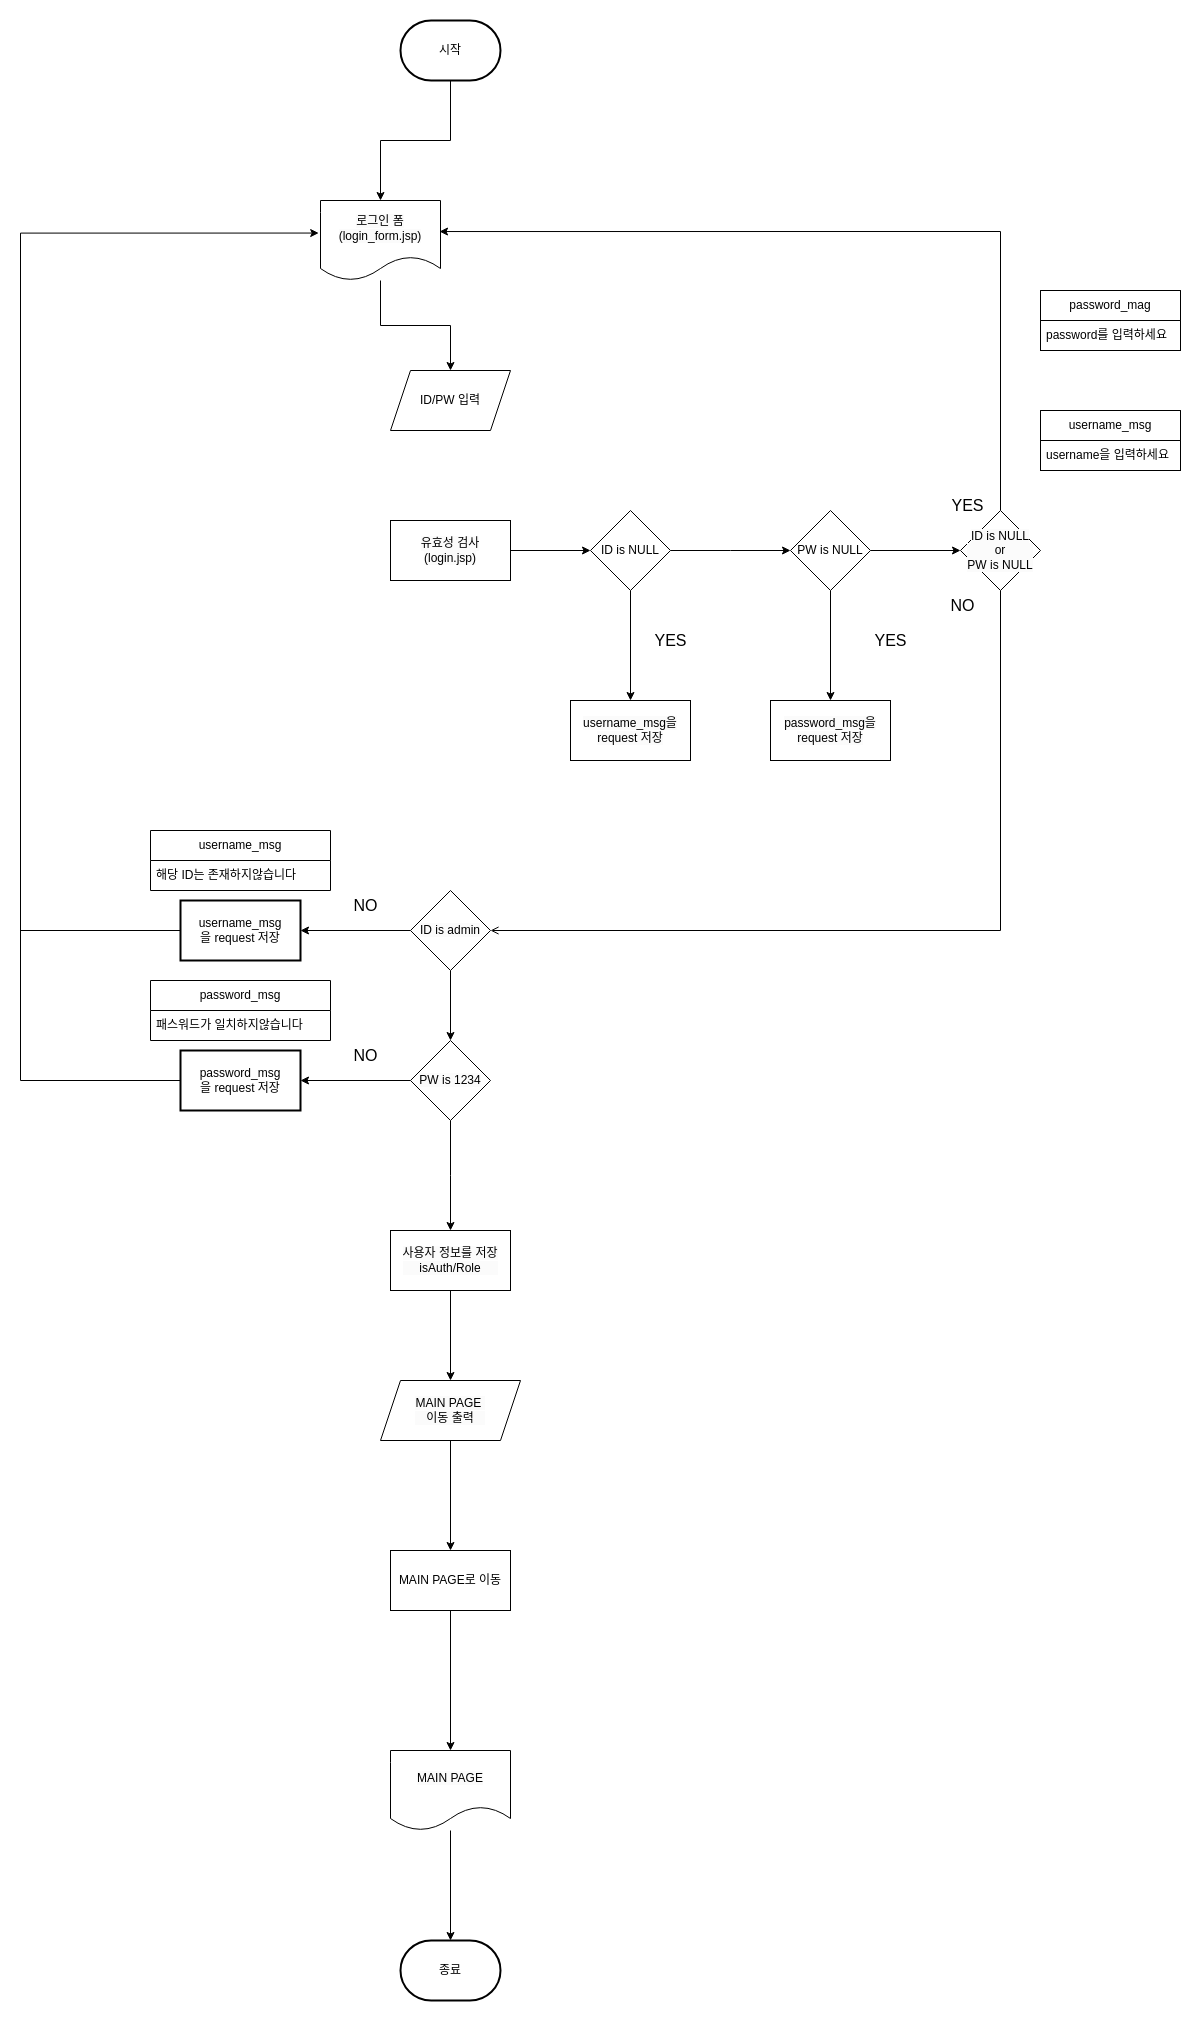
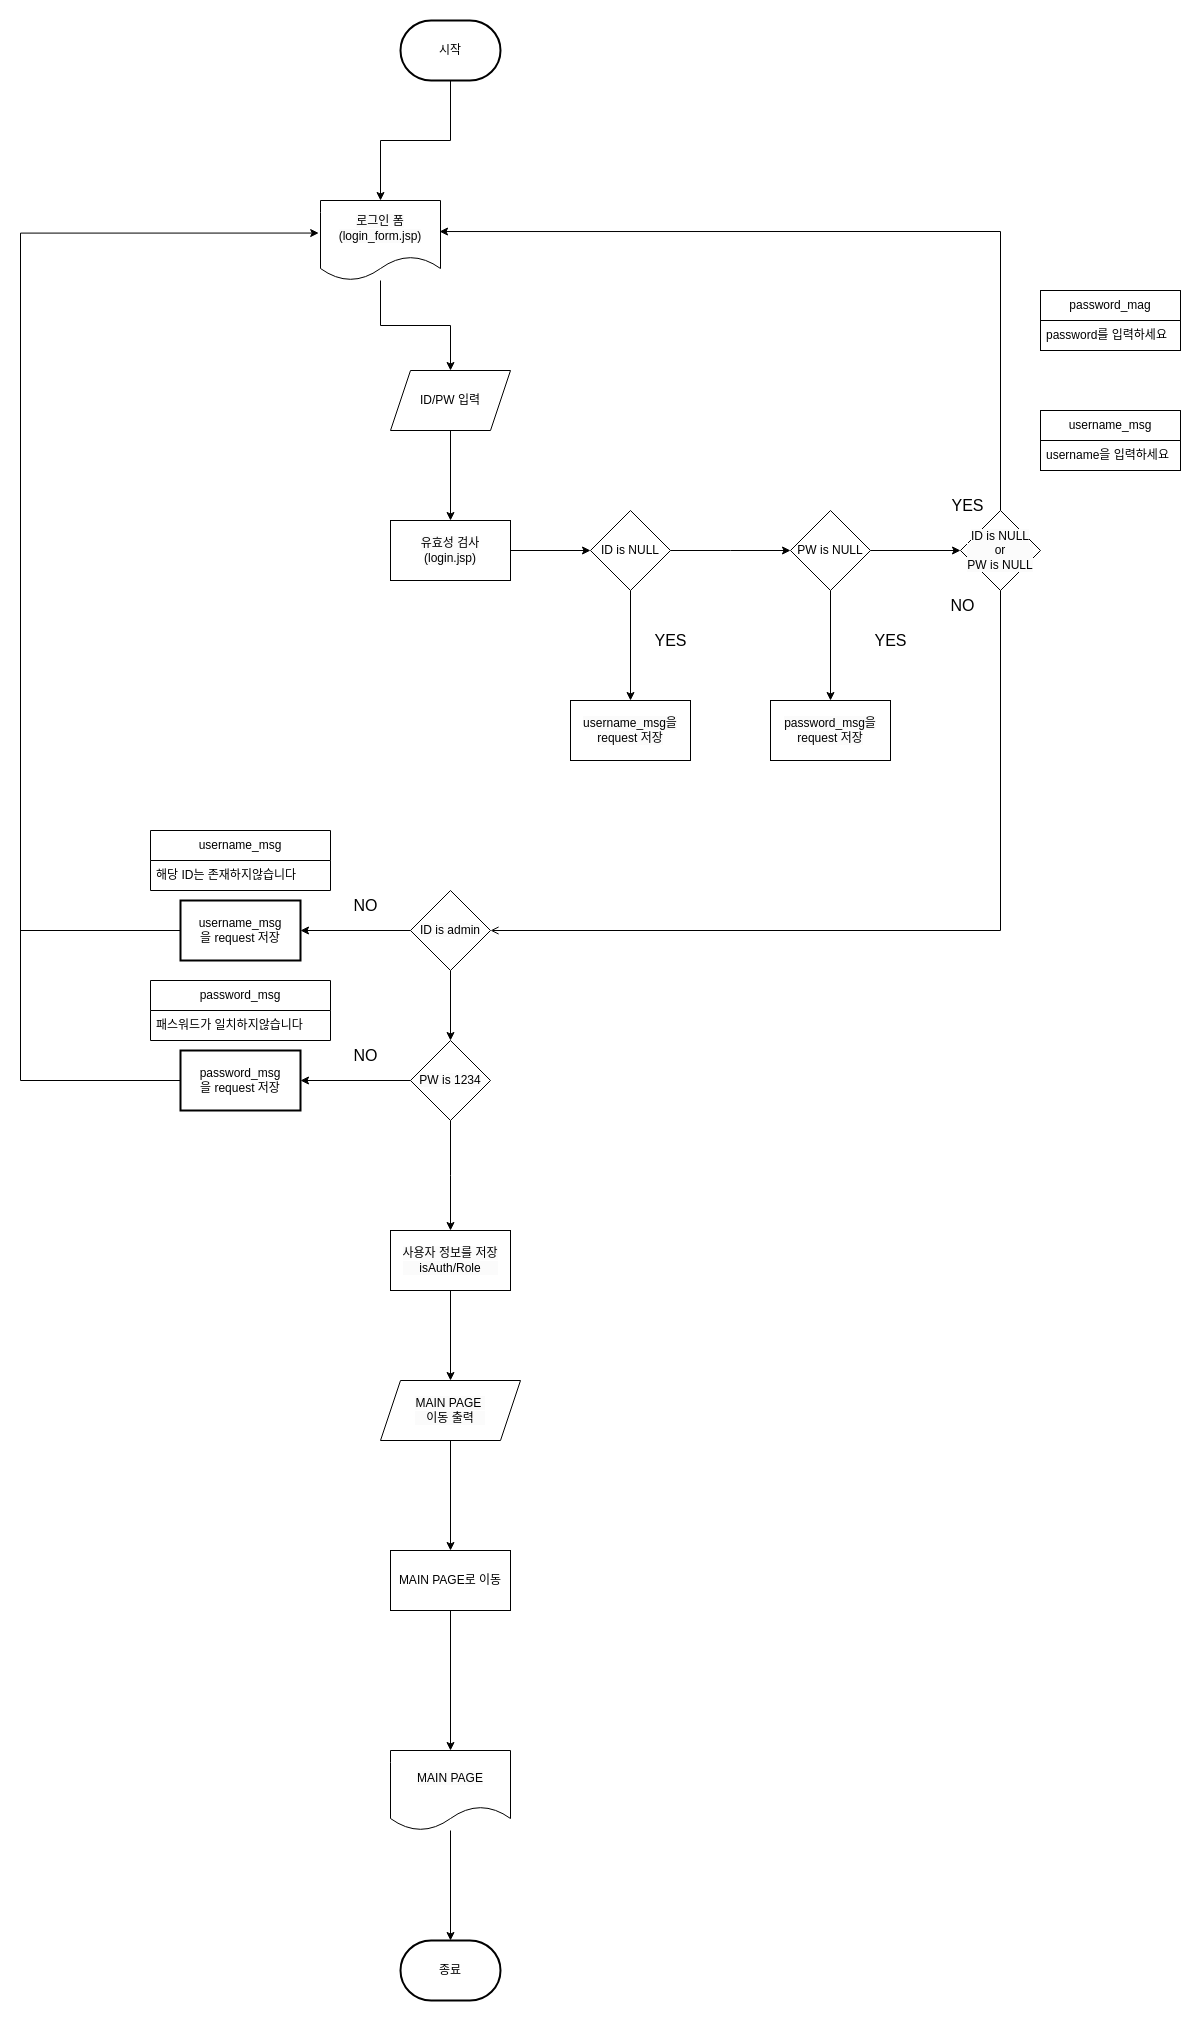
  <mxCell id="0" />
  <mxCell id="1" parent="0" />
  <mxCell id="2" value="" style="edgeStyle=orthogonalEdgeStyle;rounded=0;orthogonalLoop=1;jettySize=auto;html=1;" edge="1" parent="1" source="3" target="5"><mxGeometry relative="1" as="geometry" /></mxCell>
  <mxCell id="3" value="&lt;span style=&quot;background-color: rgb(251, 251, 251);&quot;&gt;로그인 폼&lt;/span&gt;&lt;div style=&quot;background-color: rgb(251, 251, 251);&quot;&gt;(login_form.jsp)&lt;/div&gt;" style="shape=document;whiteSpace=wrap;html=1;boundedLbl=1;" vertex="1" parent="1"><mxGeometry x="320" y="200" width="120" height="80" as="geometry" /></mxCell>
+ <mxCell id="4" value="" style="edgeStyle=orthogonalEdgeStyle;rounded=0;orthogonalLoop=1;jettySize=auto;html=1;" edge="1" parent="1" source="5" target="7"><mxGeometry relative="1" as="geometry" /></mxCell>
  <mxCell id="5" value="ID/PW 입력" style="shape=parallelogram;perimeter=parallelogramPerimeter;whiteSpace=wrap;html=1;fixedSize=1;" vertex="1" parent="1"><mxGeometry x="390" y="370" width="120" height="60" as="geometry" /></mxCell>
  <mxCell id="6" value="" style="edgeStyle=orthogonalEdgeStyle;rounded=0;orthogonalLoop=1;jettySize=auto;html=1;" edge="1" parent="1" source="7" target="10"><mxGeometry relative="1" as="geometry" /></mxCell>
  <mxCell id="7" value="&lt;div style=&quot;background-color: rgb(251, 251, 251);&quot;&gt;유효성 검사&lt;/div&gt;&lt;span style=&quot;background-color: rgb(251, 251, 251);&quot;&gt;(login.jsp)&lt;/span&gt;" style="rounded=0;whiteSpace=wrap;html=1;" vertex="1" parent="1"><mxGeometry x="390" y="520" width="120" height="60" as="geometry" /></mxCell>
  <mxCell id="8" value="" style="edgeStyle=orthogonalEdgeStyle;rounded=0;orthogonalLoop=1;jettySize=auto;html=1;" edge="1" parent="1" source="10" target="11"><mxGeometry relative="1" as="geometry" /></mxCell>
  <mxCell id="9" value="" style="edgeStyle=orthogonalEdgeStyle;rounded=0;orthogonalLoop=1;jettySize=auto;html=1;" edge="1" parent="1" source="10"><mxGeometry relative="1" as="geometry"><mxPoint x="790" y="550" as="targetPoint" /></mxGeometry></mxCell>
  <mxCell id="10" value="ID is NULL" style="rhombus;whiteSpace=wrap;html=1;" vertex="1" parent="1"><mxGeometry x="590" y="510" width="80" height="80" as="geometry" /></mxCell>
  <mxCell id="11" value="&lt;span style=&quot;background-color: rgb(251, 251, 251);&quot;&gt;username_msg&lt;/span&gt;&lt;span style=&quot;background-color: rgb(251, 251, 251);&quot;&gt;을 request 저장&lt;/span&gt;" style="rounded=0;whiteSpace=wrap;html=1;" vertex="1" parent="1"><mxGeometry x="570" y="700" width="120" height="60" as="geometry" /></mxCell>
  <mxCell id="12" value="" style="edgeStyle=orthogonalEdgeStyle;rounded=0;orthogonalLoop=1;jettySize=auto;html=1;" edge="1" parent="1" source="14" target="15"><mxGeometry relative="1" as="geometry" /></mxCell>
  <mxCell id="13" value="" style="edgeStyle=orthogonalEdgeStyle;rounded=0;orthogonalLoop=1;jettySize=auto;html=1;" edge="1" parent="1" source="14" target="18"><mxGeometry relative="1" as="geometry" /></mxCell>
  <mxCell id="14" value="PW is NULL" style="rhombus;whiteSpace=wrap;html=1;" vertex="1" parent="1"><mxGeometry x="790" y="510" width="80" height="80" as="geometry" /></mxCell>
  <mxCell id="15" value="&lt;span style=&quot;background-color: rgb(251, 251, 251);&quot;&gt;password_msg&lt;/span&gt;&lt;span style=&quot;background-color: rgb(251, 251, 251);&quot;&gt;을 request 저장&lt;/span&gt;" style="rounded=0;whiteSpace=wrap;html=1;" vertex="1" parent="1"><mxGeometry x="770" y="700" width="120" height="60" as="geometry" /></mxCell>
  <mxCell id="16" value="" style="edgeStyle=orthogonalEdgeStyle;rounded=0;orthogonalLoop=1;jettySize=auto;html=1;entryX=0.992;entryY=0.388;entryDx=0;entryDy=0;entryPerimeter=0;" edge="1" parent="1" source="18" target="3"><mxGeometry relative="1" as="geometry"><mxPoint x="1010" y="330" as="targetPoint" /><Array as="points"><mxPoint x="1000" y="231" /></Array></mxGeometry></mxCell>
  <mxCell id="17" value="" style="edgeStyle=orthogonalEdgeStyle;rounded=0;orthogonalLoop=1;jettySize=auto;html=1;entryX=1;entryY=0.5;entryDx=0;entryDy=0;endArrow=open;" edge="1" parent="1" source="18" target="23"><mxGeometry relative="1" as="geometry"><mxPoint x="510" y="930" as="targetPoint" /><Array as="points"><mxPoint x="1000" y="930" /></Array></mxGeometry></mxCell>
  <mxCell id="18" value="&lt;span style=&quot;background-color: rgb(251, 251, 251);&quot;&gt;ID is NULL&lt;/span&gt;&lt;div style=&quot;background-color: rgb(251, 251, 251);&quot;&gt;or&lt;/div&gt;&lt;div style=&quot;background-color: rgb(251, 251, 251);&quot;&gt;PW is NULL&lt;/div&gt;" style="rhombus;whiteSpace=wrap;html=1;" vertex="1" parent="1"><mxGeometry x="960" y="510" width="80" height="80" as="geometry" /></mxCell>
  <mxCell id="19" value="&lt;p style=&quot;margin:0px;margin-top:4px;text-align:center;&quot;&gt;&lt;b&gt;Class&lt;/b&gt;&lt;/p&gt;&lt;hr size=&quot;1&quot; style=&quot;border-style:solid;&quot;/&gt;&lt;div style=&quot;height:2px;&quot;&gt;&lt;/div&gt;" style="verticalAlign=top;align=left;overflow=fill;html=1;whiteSpace=wrap;" vertex="1" parent="1"><mxGeometry x="1040" y="290" width="140" height="60" as="geometry" /></mxCell>
  <mxCell id="20" value="&lt;p style=&quot;margin:0px;margin-top:4px;text-align:center;&quot;&gt;&lt;b&gt;Class&lt;/b&gt;&lt;/p&gt;&lt;hr size=&quot;1&quot; style=&quot;border-style:solid;&quot;/&gt;&lt;div style=&quot;height:2px;&quot;&gt;&lt;/div&gt;" style="verticalAlign=top;align=left;overflow=fill;html=1;whiteSpace=wrap;" vertex="1" parent="1"><mxGeometry x="1040" y="410" width="140" height="60" as="geometry" /></mxCell>
  <mxCell id="21" value="" style="edgeStyle=orthogonalEdgeStyle;rounded=0;orthogonalLoop=1;jettySize=auto;html=1;" edge="1" parent="1" source="23" target="26"><mxGeometry relative="1" as="geometry" /></mxCell>
  <mxCell id="22" value="" style="edgeStyle=orthogonalEdgeStyle;rounded=0;orthogonalLoop=1;jettySize=auto;html=1;" edge="1" parent="1" source="23" target="51"><mxGeometry relative="1" as="geometry" /></mxCell>
  <mxCell id="23" value="&lt;span style=&quot;background-color: rgb(251, 251, 251);&quot;&gt;ID is admin&lt;/span&gt;" style="rhombus;whiteSpace=wrap;html=1;" vertex="1" parent="1"><mxGeometry x="410" y="890" width="80" height="80" as="geometry" /></mxCell>
  <mxCell id="24" value="" style="edgeStyle=orthogonalEdgeStyle;rounded=0;orthogonalLoop=1;jettySize=auto;html=1;" edge="1" parent="1" source="26"><mxGeometry relative="1" as="geometry"><mxPoint x="450" y="1230" as="targetPoint" /></mxGeometry></mxCell>
  <mxCell id="25" value="" style="edgeStyle=orthogonalEdgeStyle;rounded=0;orthogonalLoop=1;jettySize=auto;html=1;" edge="1" parent="1" source="26" target="53"><mxGeometry relative="1" as="geometry" /></mxCell>
  <mxCell id="26" value="&lt;span style=&quot;background-color: rgb(251, 251, 251);&quot;&gt;PW is 1234&lt;/span&gt;" style="rhombus;whiteSpace=wrap;html=1;" vertex="1" parent="1"><mxGeometry x="410" y="1040" width="80" height="80" as="geometry" /></mxCell>
  <mxCell id="27" value="" style="edgeStyle=orthogonalEdgeStyle;rounded=0;orthogonalLoop=1;jettySize=auto;html=1;" edge="1" parent="1" source="28" target="32"><mxGeometry relative="1" as="geometry" /></mxCell>
  <mxCell id="28" value="&lt;span style=&quot;background-color: rgb(251, 251, 251);&quot;&gt;MAIN PAGE&amp;nbsp;&lt;/span&gt;&lt;div style=&quot;background-color: rgb(251, 251, 251);&quot;&gt;이동 출력&lt;/div&gt;" style="shape=parallelogram;perimeter=parallelogramPerimeter;whiteSpace=wrap;html=1;fixedSize=1;" vertex="1" parent="1"><mxGeometry x="380" y="1380" width="140" height="60" as="geometry" /></mxCell>
  <mxCell id="29" value="" style="edgeStyle=orthogonalEdgeStyle;rounded=0;orthogonalLoop=1;jettySize=auto;html=1;" edge="1" parent="1" source="30" target="28"><mxGeometry relative="1" as="geometry" /></mxCell>
  <mxCell id="30" value="&lt;span style=&quot;background-color: rgb(251, 251, 251);&quot;&gt;사용자 정보를 저장&lt;/span&gt;&lt;div style=&quot;background-color: rgb(251, 251, 251);&quot;&gt;isAuth/Role&lt;/div&gt;" style="rounded=0;whiteSpace=wrap;html=1;" vertex="1" parent="1"><mxGeometry x="390" y="1230" width="120" height="60" as="geometry" /></mxCell>
  <mxCell id="31" value="" style="edgeStyle=orthogonalEdgeStyle;rounded=0;orthogonalLoop=1;jettySize=auto;html=1;" edge="1" parent="1" source="32" target="35"><mxGeometry relative="1" as="geometry"><mxPoint x="450" y="1750" as="targetPoint" /></mxGeometry></mxCell>
  <mxCell id="32" value="MAIN PAGE로 이동" style="rounded=0;whiteSpace=wrap;html=1;" vertex="1" parent="1"><mxGeometry x="390" y="1550" width="120" height="60" as="geometry" /></mxCell>
  <mxCell id="33" value="종료" style="strokeWidth=2;html=1;shape=mxgraph.flowchart.terminator;whiteSpace=wrap;" vertex="1" parent="1"><mxGeometry x="400" y="1940" width="100" height="60" as="geometry" /></mxCell>
  <mxCell id="34" value="" style="edgeStyle=orthogonalEdgeStyle;rounded=0;orthogonalLoop=1;jettySize=auto;html=1;" edge="1" parent="1" source="35" target="33"><mxGeometry relative="1" as="geometry" /></mxCell>
  <mxCell id="35" value="&lt;span style=&quot;background-color: rgb(251, 251, 251);&quot;&gt;MAIN PAGE&lt;/span&gt;" style="shape=document;whiteSpace=wrap;html=1;boundedLbl=1;" vertex="1" parent="1"><mxGeometry x="390" y="1750" width="120" height="80" as="geometry" /></mxCell>
  <mxCell id="36" value="" style="edgeStyle=orthogonalEdgeStyle;rounded=0;orthogonalLoop=1;jettySize=auto;html=1;" edge="1" parent="1" source="37" target="3"><mxGeometry relative="1" as="geometry" /></mxCell>
  <mxCell id="37" value="시작" style="strokeWidth=2;html=1;shape=mxgraph.flowchart.terminator;whiteSpace=wrap;" vertex="1" parent="1"><mxGeometry x="400" y="20" width="100" height="60" as="geometry" /></mxCell>
  <mxCell id="38" value="YES" style="text;html=1;align=center;verticalAlign=middle;resizable=0;points=[];autosize=1;strokeColor=none;fillColor=none;fontSize=16;" vertex="1" parent="1"><mxGeometry x="640" y="625" width="60" height="30" as="geometry" /></mxCell>
  <mxCell id="39" value="YES" style="text;html=1;align=center;verticalAlign=middle;resizable=0;points=[];autosize=1;strokeColor=none;fillColor=none;fontSize=16;" vertex="1" parent="1"><mxGeometry x="860" y="625" width="60" height="30" as="geometry" /></mxCell>
  <mxCell id="40" value="YES" style="text;html=1;align=center;verticalAlign=middle;resizable=0;points=[];autosize=1;strokeColor=none;fillColor=none;fontSize=16;" vertex="1" parent="1"><mxGeometry x="937" y="490" width="60" height="30" as="geometry" /></mxCell>
  <mxCell id="41" value="NO" style="text;html=1;align=center;verticalAlign=middle;resizable=0;points=[];autosize=1;strokeColor=none;fillColor=none;fontSize=16;" vertex="1" parent="1"><mxGeometry x="937" y="590" width="50" height="30" as="geometry" /></mxCell>
  <mxCell id="42" value="username_msg" style="swimlane;fontStyle=0;childLayout=stackLayout;horizontal=1;startSize=30;horizontalStack=0;resizeParent=1;resizeParentMax=0;resizeLast=0;collapsible=1;marginBottom=0;whiteSpace=wrap;html=1;" vertex="1" parent="1"><mxGeometry x="1040" y="410" width="140" height="60" as="geometry" /></mxCell>
  <mxCell id="43" value="username을 입력하세요" style="text;strokeColor=none;fillColor=none;align=left;verticalAlign=middle;spacingLeft=4;spacingRight=4;overflow=hidden;points=[[0,0.5],[1,0.5]];portConstraint=eastwest;rotatable=0;whiteSpace=wrap;html=1;" vertex="1" parent="42"><mxGeometry y="30" width="140" height="30" as="geometry" /></mxCell>
  <mxCell id="44" value="password_mag" style="swimlane;fontStyle=0;childLayout=stackLayout;horizontal=1;startSize=30;horizontalStack=0;resizeParent=1;resizeParentMax=0;resizeLast=0;collapsible=1;marginBottom=0;whiteSpace=wrap;html=1;" vertex="1" parent="1"><mxGeometry x="1040" y="290" width="140" height="60" as="geometry" /></mxCell>
  <mxCell id="45" value="password를 입력하세요" style="text;strokeColor=none;fillColor=none;align=left;verticalAlign=middle;spacingLeft=4;spacingRight=4;overflow=hidden;points=[[0,0.5],[1,0.5]];portConstraint=eastwest;rotatable=0;whiteSpace=wrap;html=1;" vertex="1" parent="44"><mxGeometry y="30" width="140" height="30" as="geometry" /></mxCell>
  <mxCell id="46" value="username_msg" style="swimlane;fontStyle=0;childLayout=stackLayout;horizontal=1;startSize=30;horizontalStack=0;resizeParent=1;resizeParentMax=0;resizeLast=0;collapsible=1;marginBottom=0;whiteSpace=wrap;html=1;" vertex="1" parent="1"><mxGeometry x="150" y="830" width="180" height="60" as="geometry" /></mxCell>
  <mxCell id="47" value="해당 ID는 존재하지않습니다" style="text;strokeColor=none;fillColor=none;align=left;verticalAlign=middle;spacingLeft=4;spacingRight=4;overflow=hidden;points=[[0,0.5],[1,0.5]];portConstraint=eastwest;rotatable=0;whiteSpace=wrap;html=1;" vertex="1" parent="46"><mxGeometry y="30" width="180" height="30" as="geometry" /></mxCell>
  <mxCell id="48" value="password_msg" style="swimlane;fontStyle=0;childLayout=stackLayout;horizontal=1;startSize=30;horizontalStack=0;resizeParent=1;resizeParentMax=0;resizeLast=0;collapsible=1;marginBottom=0;whiteSpace=wrap;html=1;" vertex="1" parent="1"><mxGeometry x="150" y="980" width="180" height="60" as="geometry" /></mxCell>
  <mxCell id="49" value="패스워드가 일치하지않습니다" style="text;strokeColor=none;fillColor=none;align=left;verticalAlign=middle;spacingLeft=4;spacingRight=4;overflow=hidden;points=[[0,0.5],[1,0.5]];portConstraint=eastwest;rotatable=0;whiteSpace=wrap;html=1;" vertex="1" parent="48"><mxGeometry y="30" width="180" height="30" as="geometry" /></mxCell>
  <mxCell id="50" value="" style="edgeStyle=orthogonalEdgeStyle;rounded=0;orthogonalLoop=1;jettySize=auto;html=1;endArrow=none;startFill=0;" edge="1" parent="1" source="51"><mxGeometry relative="1" as="geometry"><mxPoint x="20" y="930" as="targetPoint" /></mxGeometry></mxCell>
  <mxCell id="51" value="username_msg&lt;br&gt;을 request 저장" style="whiteSpace=wrap;html=1;strokeWidth=2;" vertex="1" parent="1"><mxGeometry x="180" y="900" width="120" height="60" as="geometry" /></mxCell>
  <mxCell id="52" value="" style="edgeStyle=orthogonalEdgeStyle;rounded=0;orthogonalLoop=1;jettySize=auto;html=1;entryX=-0.015;entryY=0.407;entryDx=0;entryDy=0;entryPerimeter=0;" edge="1" parent="1" source="53" target="3"><mxGeometry relative="1" as="geometry"><mxPoint x="80" y="240" as="targetPoint" /><Array as="points"><mxPoint x="20" y="1080" /><mxPoint x="20" y="233" /></Array></mxGeometry></mxCell>
  <mxCell id="53" value="password_msg&lt;br&gt;을 request 저장" style="whiteSpace=wrap;html=1;strokeWidth=2;" vertex="1" parent="1"><mxGeometry x="180" y="1050" width="120" height="60" as="geometry" /></mxCell>
  <mxCell id="54" value="NO" style="text;html=1;align=center;verticalAlign=middle;resizable=0;points=[];autosize=1;strokeColor=none;fillColor=none;fontSize=16;" vertex="1" parent="1"><mxGeometry x="340" y="890" width="50" height="30" as="geometry" /></mxCell>
  <mxCell id="55" value="NO" style="text;html=1;align=center;verticalAlign=middle;resizable=0;points=[];autosize=1;strokeColor=none;fillColor=none;fontSize=16;" vertex="1" parent="1"><mxGeometry x="340" y="1040" width="50" height="30" as="geometry" /></mxCell>
